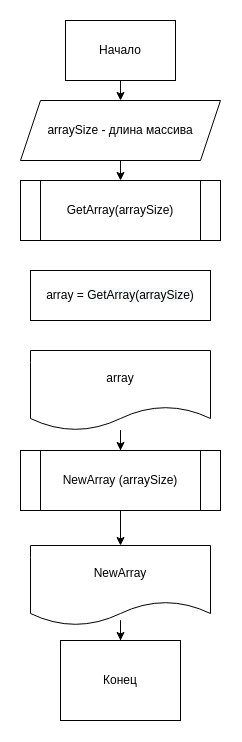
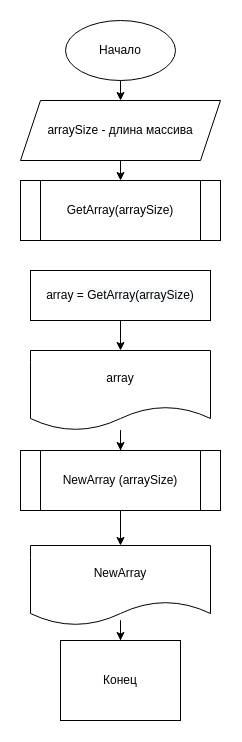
  <mxCell id="0" />
  <mxCell id="1" parent="0" />
  <mxCell id="2" style="edgeStyle=orthogonalEdgeStyle;rounded=0;orthogonalLoop=1;jettySize=auto;html=1;exitX=0.5;exitY=1;exitDx=0;exitDy=0;entryX=0.5;entryY=0;entryDx=0;entryDy=0;" edge="1" parent="1" source="3" target="5"><mxGeometry relative="1" as="geometry" /></mxCell>
- <mxCell id="3" value="Начало" style="whiteSpace=wrap;html=1;rounded=0;" vertex="1" parent="1"><mxGeometry x="65" y="20" width="110" height="60" as="geometry" /></mxCell>
+ <mxCell id="3" value="Начало" style="ellipse;whiteSpace=wrap;html=1;" vertex="1" parent="1"><mxGeometry x="65" y="20" width="110" height="60" as="geometry" /></mxCell>
  <mxCell id="4" style="edgeStyle=orthogonalEdgeStyle;rounded=0;orthogonalLoop=1;jettySize=auto;html=1;exitX=0.5;exitY=1;exitDx=0;exitDy=0;entryX=0.5;entryY=0;entryDx=0;entryDy=0;" edge="1" parent="1" source="5" target="6"><mxGeometry relative="1" as="geometry"><mxPoint x="120" y="240" as="targetPoint" /></mxGeometry></mxCell>
  <mxCell id="5" value="arraySize - длина массива" style="shape=parallelogram;perimeter=parallelogramPerimeter;whiteSpace=wrap;html=1;fixedSize=1;" vertex="1" parent="1"><mxGeometry x="20" y="100" width="200" height="60" as="geometry" /></mxCell>
  <mxCell id="6" value="GetArray(arraySize)" style="shape=process;whiteSpace=wrap;html=1;backgroundOutline=1;" vertex="1" parent="1"><mxGeometry x="20" y="180" width="200" height="60" as="geometry" /></mxCell>
  <mxCell id="7" style="edgeStyle=orthogonalEdgeStyle;rounded=0;orthogonalLoop=1;jettySize=auto;html=1;fontColor=#000000;" edge="1" parent="1" source="8" target="12"><mxGeometry relative="1" as="geometry" /></mxCell>
  <mxCell id="8" value="array" style="shape=document;whiteSpace=wrap;html=1;boundedLbl=1;" vertex="1" parent="1"><mxGeometry x="30" y="350" width="180" height="80" as="geometry" /></mxCell>
+ <mxCell id="9" style="edgeStyle=orthogonalEdgeStyle;rounded=0;orthogonalLoop=1;jettySize=auto;html=1;exitX=0.5;exitY=1;exitDx=0;exitDy=0;entryX=0.5;entryY=0;entryDx=0;entryDy=0;fontColor=#000000;" edge="1" parent="1" source="10" target="8"><mxGeometry relative="1" as="geometry" /></mxCell>
  <mxCell id="10" value="array =&amp;nbsp;&lt;span style=&quot;background-color: rgb(248, 249, 250);&quot;&gt;GetArray(arraySize)&lt;/span&gt;" style="rounded=0;whiteSpace=wrap;html=1;labelBackgroundColor=#FFFFFF;fontColor=#000000;" vertex="1" parent="1"><mxGeometry x="30" y="270" width="180" height="50" as="geometry" /></mxCell>
  <mxCell id="11" style="edgeStyle=orthogonalEdgeStyle;rounded=0;orthogonalLoop=1;jettySize=auto;html=1;exitX=0.5;exitY=1;exitDx=0;exitDy=0;fontColor=#000000;" edge="1" parent="1" source="12" target="14"><mxGeometry relative="1" as="geometry" /></mxCell>
  <mxCell id="12" value="NewArray (arraySize)" style="shape=process;whiteSpace=wrap;html=1;backgroundOutline=1;" vertex="1" parent="1"><mxGeometry x="20" y="450" width="200" height="60" as="geometry" /></mxCell>
  <mxCell id="13" style="edgeStyle=orthogonalEdgeStyle;rounded=0;orthogonalLoop=1;jettySize=auto;html=1;entryX=0.5;entryY=0;entryDx=0;entryDy=0;fontColor=#000000;" edge="1" parent="1" source="14" target="15"><mxGeometry relative="1" as="geometry" /></mxCell>
  <mxCell id="14" value="NewArray" style="shape=document;whiteSpace=wrap;html=1;boundedLbl=1;" vertex="1" parent="1"><mxGeometry x="30" y="545" width="180" height="80" as="geometry" /></mxCell>
  <mxCell id="15" value="Конец" style="whiteSpace=wrap;html=1;rounded=0;" vertex="1" parent="1"><mxGeometry x="60" y="640" width="120" height="80" as="geometry" /></mxCell>
